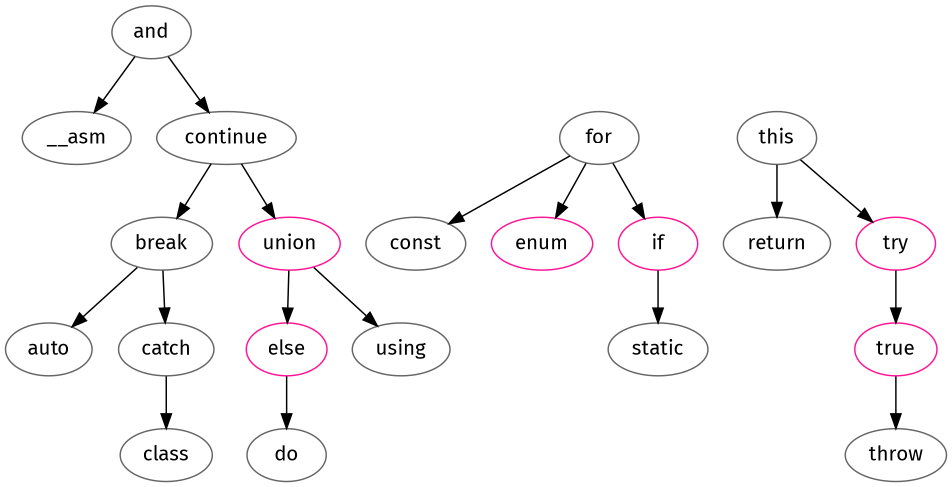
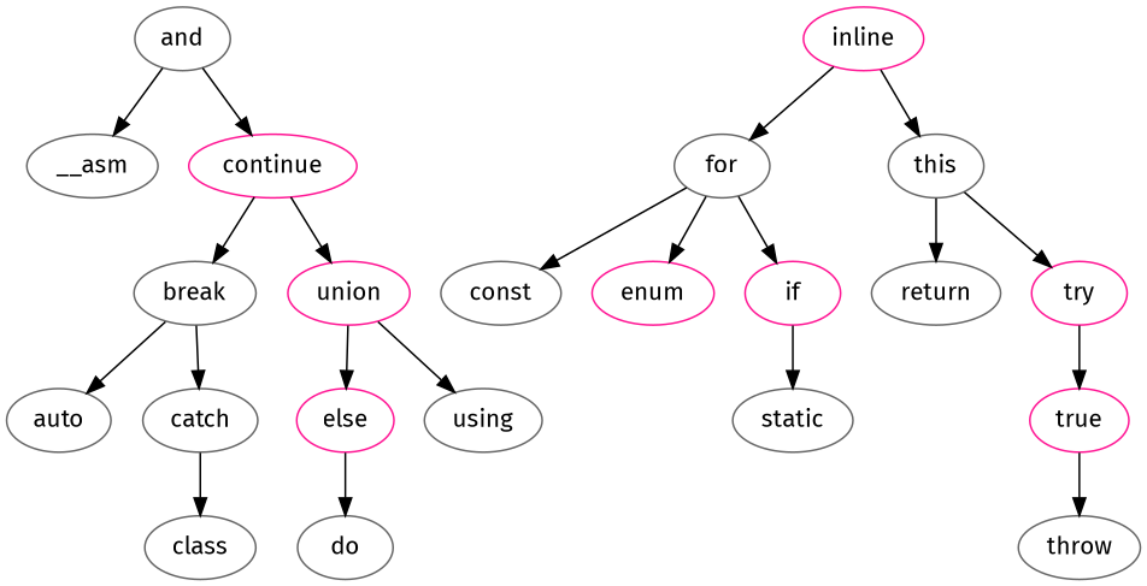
  digraph {
    fontname="Fira Sans"
    node [color=gray40 fontname="Fira Sans"]
    edge [fontname="Fira Sans"]
    and
    __asm
-   continue
+   continue [color=deeppink]
    break
    union [color=deeppink]
    auto
    catch
    else [color=deeppink]
    using
    class
    do
+   inline [color=deeppink]
    for
    this
    const
    enum [color=deeppink]
    if [color=deeppink]
    return
    try [color=deeppink]
    static
    true [color=deeppink]
    throw
    and -> __asm
    and -> continue
    continue -> break
    continue -> union
    break -> auto
    break -> catch
    union -> else
    union -> using
    catch -> class
    else -> do
+   inline -> for
+   inline -> this
    for -> const
    for -> enum
    for -> if
    this -> return
    this -> try
    if -> static
    try -> true
    true -> throw
  }
